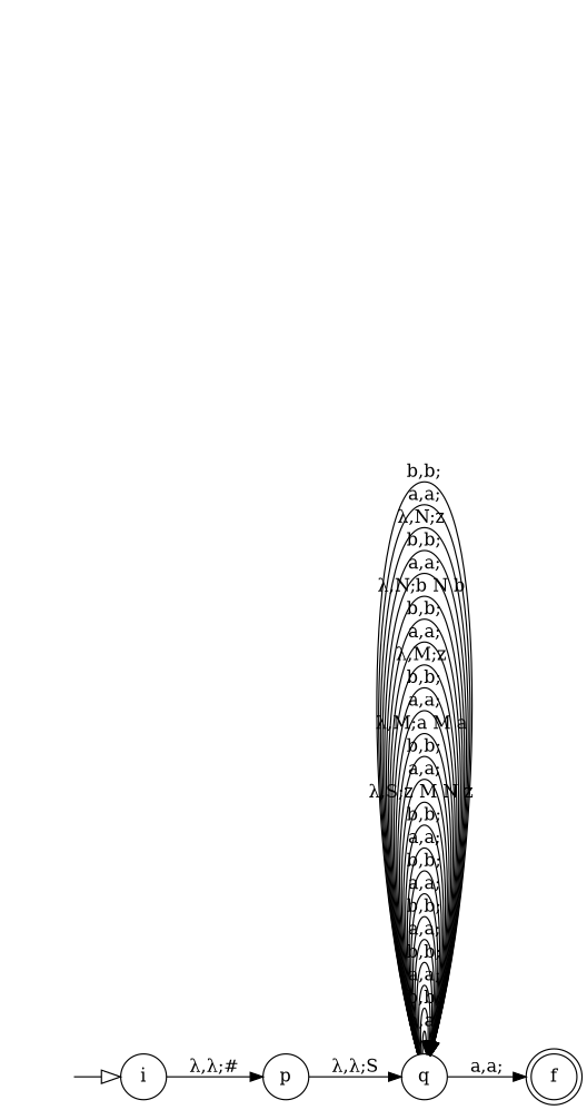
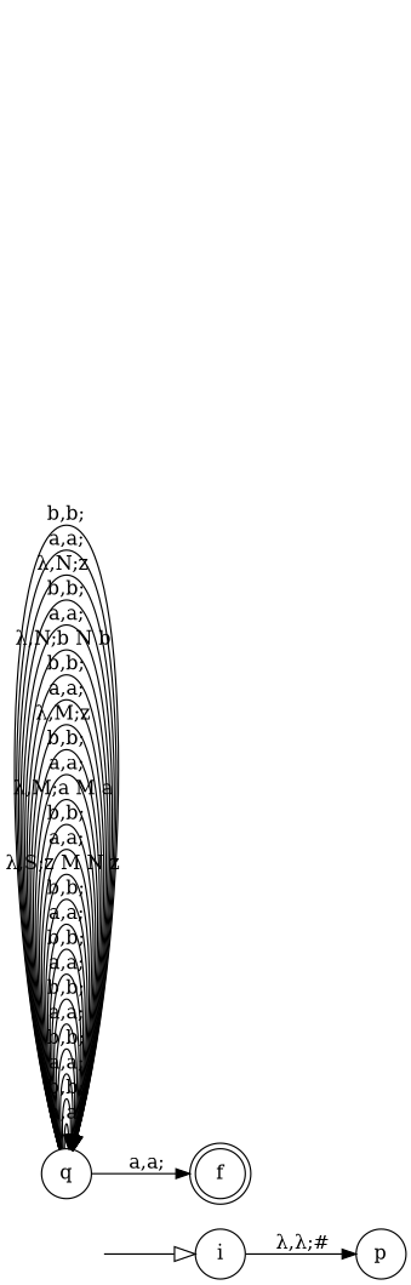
  digraph {
    rankdir=LR
    node [shape=circle]
    i
    p
    q
    f [shape=doublecircle]
    "" [shape=none]
    i -> p [label="λ,λ;#"]
-   p -> q [label="λ,λ;S"]
    q -> q [label="a,a;"]
    q -> q [label="b,b;"]
    q -> q [label="a,a;"]
    q -> q [label="b,b;"]
    q -> q [label="a,a;"]
    q -> q [label="b,b;"]
    q -> q [label="a,a;"]
    q -> q [label="b,b;"]
    q -> q [label="a,a;"]
    q -> q [label="b,b;"]
    q -> q [label="λ,S;z M N z "]
    q -> q [label="a,a;"]
    q -> q [label="b,b;"]
    q -> q [label="λ,M;a M a "]
    q -> q [label="a,a;"]
    q -> q [label="b,b;"]
    q -> q [label="λ,M;z "]
    q -> q [label="a,a;"]
    q -> q [label="b,b;"]
    q -> q [label="λ,N;b N b "]
    q -> q [label="a,a;"]
    q -> q [label="b,b;"]
    q -> q [label="λ,N;z "]
    q -> q [label="a,a;"]
    q -> q [label="b,b;"]
    q -> f [label="a,a;"]
    "" -> i [arrowhead=empty arrowsize=1.5]
  }
